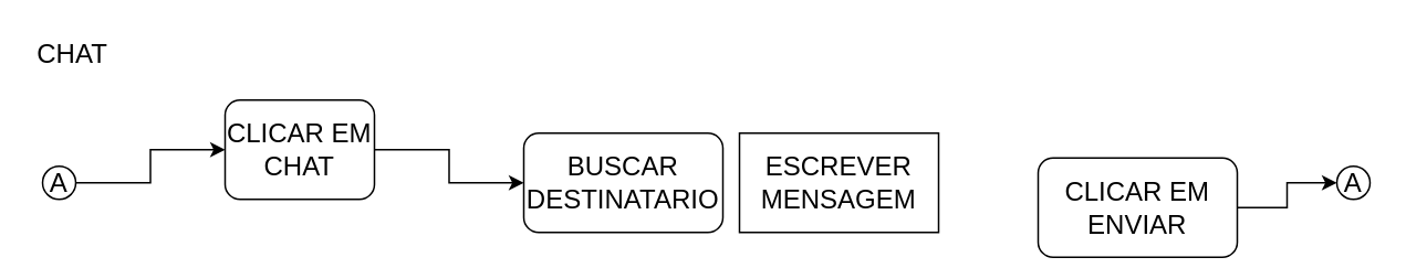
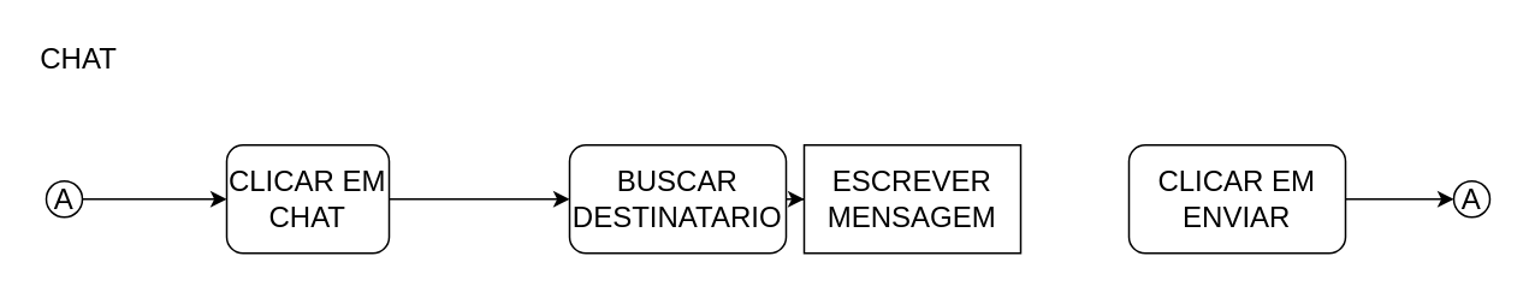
  <mxCell id="0" />
  <mxCell id="1" parent="0" />
  <mxCell id="2" value="CHAT" style="text;html=1;resizable=0;points=[];autosize=1;align=left;verticalAlign=top;spacingTop=-4;fontSize=16;" vertex="1" parent="1"><mxGeometry x="20" y="20" width="50" height="10" as="geometry" /></mxCell>
  <mxCell id="3" style="edgeStyle=orthogonalEdgeStyle;rounded=0;orthogonalLoop=1;jettySize=auto;html=1;entryX=0;entryY=0.5;entryDx=0;entryDy=0;fontSize=16;" edge="1" parent="1" source="4" target="6"><mxGeometry relative="1" as="geometry" /></mxCell>
  <mxCell id="4" value="A" style="ellipse;whiteSpace=wrap;html=1;fontSize=16;" vertex="1" parent="1"><mxGeometry x="25" y="100" width="20" height="20" as="geometry" /></mxCell>
  <mxCell id="5" style="edgeStyle=orthogonalEdgeStyle;rounded=0;orthogonalLoop=1;jettySize=auto;html=1;exitX=1;exitY=0.5;exitDx=0;exitDy=0;entryX=0;entryY=0.5;entryDx=0;entryDy=0;fontSize=16;" edge="1" parent="1" source="6" target="8"><mxGeometry relative="1" as="geometry" /></mxCell>
- <mxCell id="6" value="CLICAR EM CHAT" style="rounded=1;whiteSpace=wrap;html=1;fontSize=16;" vertex="1" parent="1"><mxGeometry x="135" y="60" width="90" height="60" as="geometry" /></mxCell>
+ <mxCell id="6" value="CLICAR EM CHAT" style="rounded=1;whiteSpace=wrap;html=1;fontSize=16;" vertex="1" parent="1"><mxGeometry x="125" y="80" width="90" height="60" as="geometry" /></mxCell>
+ <mxCell id="7" style="edgeStyle=orthogonalEdgeStyle;rounded=0;orthogonalLoop=1;jettySize=auto;html=1;exitX=1;exitY=0.5;exitDx=0;exitDy=0;fontSize=16;" edge="1" parent="1" source="8" target="9"><mxGeometry relative="1" as="geometry" /></mxCell>
  <mxCell id="8" value="BUSCAR DESTINATARIO" style="rounded=1;whiteSpace=wrap;html=1;fontSize=16;" vertex="1" parent="1"><mxGeometry x="315" y="80" width="120" height="60" as="geometry" /></mxCell>
  <mxCell id="9" value="ESCREVER MENSAGEM" style="whiteSpace=wrap;html=1;fontSize=16;rounded=0;" vertex="1" parent="1"><mxGeometry x="445" y="80" width="120" height="60" as="geometry" /></mxCell>
  <mxCell id="10" style="edgeStyle=orthogonalEdgeStyle;rounded=0;orthogonalLoop=1;jettySize=auto;html=1;exitX=1;exitY=0.5;exitDx=0;exitDy=0;entryX=0;entryY=0.5;entryDx=0;entryDy=0;fontSize=16;" edge="1" parent="1" source="11" target="12"><mxGeometry relative="1" as="geometry" /></mxCell>
- <mxCell id="11" value="CLICAR EM ENVIAR" style="rounded=1;whiteSpace=wrap;html=1;fontSize=16;" vertex="1" parent="1"><mxGeometry x="625" y="95" width="120" height="60" as="geometry" /></mxCell>
+ <mxCell id="11" value="CLICAR EM ENVIAR" style="rounded=1;whiteSpace=wrap;html=1;fontSize=16;" vertex="1" parent="1"><mxGeometry x="625" y="80" width="120" height="60" as="geometry" /></mxCell>
  <mxCell id="12" value="A" style="ellipse;whiteSpace=wrap;html=1;fontSize=16;" vertex="1" parent="1"><mxGeometry x="805" y="100" width="20" height="20" as="geometry" /></mxCell>
